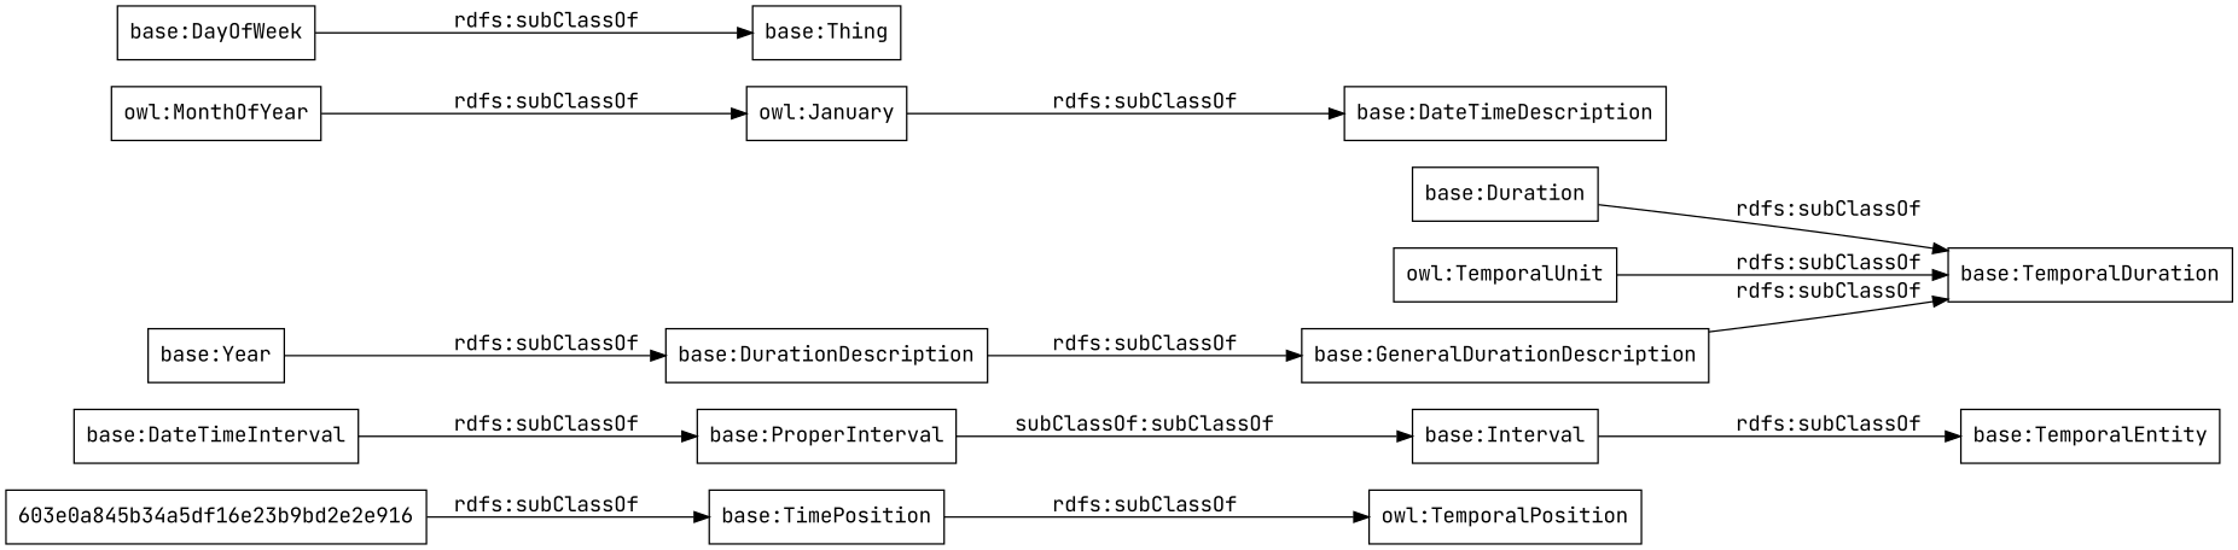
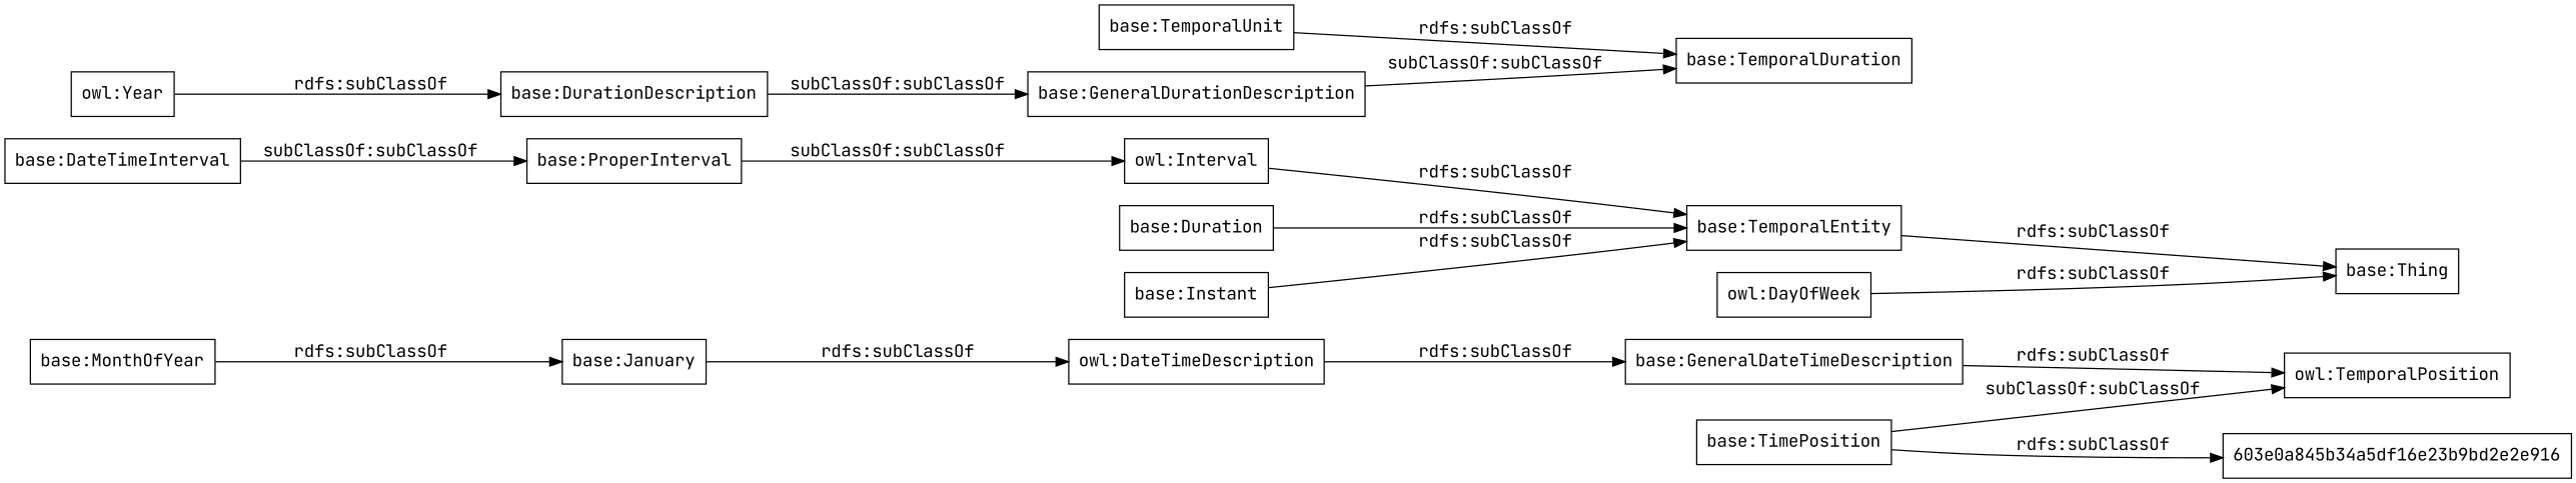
  digraph {
    fontname="JetBrains Mono"
    rankdir=LR
    node [color=black fontname="JetBrains Mono" shape=rectangle]
    edge [fontname="JetBrains Mono"]
    n1 [label="owl:TemporalPosition"]
+   "base:GeneralDateTimeDescription"
    "base:DateTimeInterval"
    "base:ProperInterval"
-   "base:Interval"
+   "base:Interval" [label="owl:Interval"]
    "base:DurationDescription"
    "base:GeneralDurationDescription"
    "base:TemporalDuration"
    "base:Duration"
-   "base:January" [label="owl:January"]
-   "base:DateTimeDescription"
+   "base:January"
+   "base:DateTimeDescription" [label="owl:DateTimeDescription"]
    "base:TemporalEntity"
    "base:TimePosition"
    n14 [label="603e0a845b34a5df16e23b9bd2e2e916"]
    n15 [label="base:Thing"]
-   "base:Year"
-   "base:MonthOfYear" [label="owl:MonthOfYear"]
-   "base:TemporalUnit" [label="owl:TemporalUnit"]
-   "base:DayOfWeek"
-   "base:DateTimeInterval" -> "base:ProperInterval" [label="rdfs:subClassOf"]
+   "base:Year" [label="owl:Year"]
+   "base:MonthOfYear"
+   "base:TemporalUnit"
+   "base:Instant"
+   "base:DayOfWeek" [label="owl:DayOfWeek"]
+   "base:GeneralDateTimeDescription" -> n1 [label="rdfs:subClassOf"]
+   "base:DateTimeInterval" -> "base:ProperInterval" [label="subClassOf:subClassOf"]
    "base:ProperInterval" -> "base:Interval" [label="subClassOf:subClassOf"]
    "base:Interval" -> "base:TemporalEntity" [label="rdfs:subClassOf"]
-   "base:DurationDescription" -> "base:GeneralDurationDescription" [label="rdfs:subClassOf"]
-   "base:GeneralDurationDescription" -> "base:TemporalDuration" [label="rdfs:subClassOf"]
-   "base:Duration" -> "base:TemporalDuration" [label="rdfs:subClassOf"]
+   "base:DurationDescription" -> "base:GeneralDurationDescription" [label="subClassOf:subClassOf"]
+   "base:GeneralDurationDescription" -> "base:TemporalDuration" [label="subClassOf:subClassOf"]
+   "base:Duration" -> "base:TemporalEntity" [label="rdfs:subClassOf"]
    "base:January" -> "base:DateTimeDescription" [label="rdfs:subClassOf"]
-   "base:TimePosition" -> n1 [label="rdfs:subClassOf"]
-   n14 -> "base:TimePosition" [label="rdfs:subClassOf"]
+   "base:DateTimeDescription" -> "base:GeneralDateTimeDescription" [label="rdfs:subClassOf"]
+   "base:TemporalEntity" -> n15 [label="rdfs:subClassOf"]
+   "base:TimePosition" -> n1 [label="subClassOf:subClassOf"]
+   "base:TimePosition" -> n14 [label="rdfs:subClassOf"]
    "base:Year" -> "base:DurationDescription" [label="rdfs:subClassOf"]
    "base:MonthOfYear" -> "base:January" [label="rdfs:subClassOf"]
    "base:TemporalUnit" -> "base:TemporalDuration" [label="rdfs:subClassOf"]
+   "base:Instant" -> "base:TemporalEntity" [label="rdfs:subClassOf"]
    "base:DayOfWeek" -> n15 [label="rdfs:subClassOf"]
  }
